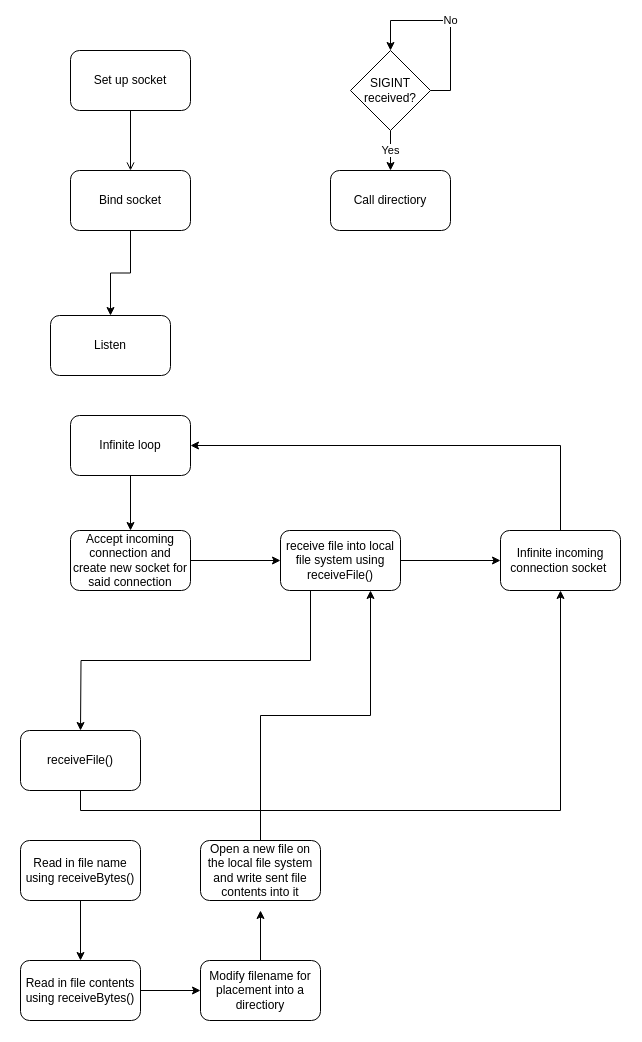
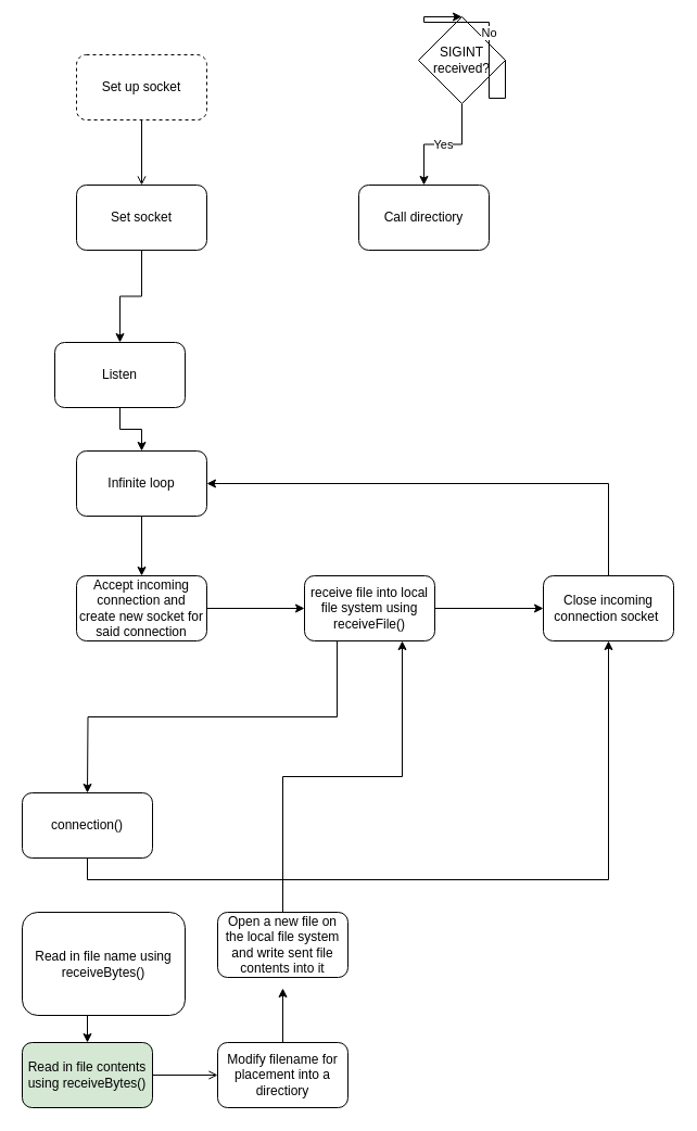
  <mxCell id="0" />
  <mxCell id="1" parent="0" />
  <mxCell id="2" style="edgeStyle=orthogonalEdgeStyle;rounded=0;orthogonalLoop=1;jettySize=auto;html=1;exitX=0.5;exitY=1;exitDx=0;exitDy=0;entryX=0.5;entryY=0;entryDx=0;entryDy=0;endArrow=open;" edge="1" parent="1" source="3" target="5"><mxGeometry relative="1" as="geometry" /></mxCell>
- <mxCell id="3" value="Set up socket" style="rounded=1;whiteSpace=wrap;html=1;" vertex="1" parent="1"><mxGeometry x="70" y="50" width="120" height="60" as="geometry" /></mxCell>
+ <mxCell id="3" value="Set up socket" style="rounded=1;whiteSpace=wrap;html=1;dashed=1;" vertex="1" parent="1"><mxGeometry x="70" y="50" width="120" height="60" as="geometry" /></mxCell>
  <mxCell id="4" style="edgeStyle=orthogonalEdgeStyle;rounded=0;orthogonalLoop=1;jettySize=auto;html=1;exitX=0.5;exitY=1;exitDx=0;exitDy=0;entryX=0.5;entryY=0;entryDx=0;entryDy=0;" edge="1" parent="1" source="5" target="7"><mxGeometry relative="1" as="geometry" /></mxCell>
- <mxCell id="5" value="Bind socket" style="rounded=1;whiteSpace=wrap;html=1;" vertex="1" parent="1"><mxGeometry x="70" y="170" width="120" height="60" as="geometry" /></mxCell>
+ <mxCell id="5" value="Set socket" style="rounded=1;whiteSpace=wrap;html=1;" vertex="1" parent="1"><mxGeometry x="70" y="170" width="120" height="60" as="geometry" /></mxCell>
+ <mxCell id="6" style="edgeStyle=orthogonalEdgeStyle;rounded=0;orthogonalLoop=1;jettySize=auto;html=1;exitX=0.5;exitY=1;exitDx=0;exitDy=0;entryX=0.5;entryY=0;entryDx=0;entryDy=0;" edge="1" parent="1" source="7" target="13"><mxGeometry relative="1" as="geometry" /></mxCell>
  <mxCell id="7" value="Listen" style="rounded=1;whiteSpace=wrap;html=1;" vertex="1" parent="1"><mxGeometry x="50" y="315" width="120" height="60" as="geometry" /></mxCell>
  <mxCell id="8" value="Yes" style="edgeStyle=orthogonalEdgeStyle;rounded=0;orthogonalLoop=1;jettySize=auto;html=1;exitX=0.5;exitY=1;exitDx=0;exitDy=0;entryX=0.5;entryY=0;entryDx=0;entryDy=0;" edge="1" parent="1" source="9" target="11"><mxGeometry relative="1" as="geometry" /></mxCell>
- <mxCell id="9" value="SIGINT received?" style="rhombus;whiteSpace=wrap;html=1;" vertex="1" parent="1"><mxGeometry x="350" y="50" width="80" height="80" as="geometry" /></mxCell>
+ <mxCell id="9" value="SIGINT received?" style="rhombus;whiteSpace=wrap;html=1;" vertex="1" parent="1"><mxGeometry x="385" y="15" width="80" height="80" as="geometry" /></mxCell>
  <mxCell id="10" value="No" style="edgeStyle=orthogonalEdgeStyle;rounded=0;orthogonalLoop=1;jettySize=auto;html=1;exitX=1;exitY=0.5;exitDx=0;exitDy=0;entryX=0.5;entryY=0;entryDx=0;entryDy=0;" edge="1" parent="1" source="9" target="9"><mxGeometry relative="1" as="geometry"><Array as="points"><mxPoint x="450" y="90" /><mxPoint x="450" y="20" /><mxPoint x="390" y="20" /></Array></mxGeometry></mxCell>
  <mxCell id="11" value="Call directiory" style="rounded=1;whiteSpace=wrap;html=1;" vertex="1" parent="1"><mxGeometry x="330" y="170" width="120" height="60" as="geometry" /></mxCell>
  <mxCell id="12" style="edgeStyle=orthogonalEdgeStyle;rounded=0;orthogonalLoop=1;jettySize=auto;html=1;exitX=0.5;exitY=1;exitDx=0;exitDy=0;entryX=0.5;entryY=0;entryDx=0;entryDy=0;" edge="1" parent="1" source="13" target="15"><mxGeometry relative="1" as="geometry" /></mxCell>
  <mxCell id="13" value="Infinite loop" style="rounded=1;whiteSpace=wrap;html=1;" vertex="1" parent="1"><mxGeometry x="70" y="415" width="120" height="60" as="geometry" /></mxCell>
  <mxCell id="14" style="edgeStyle=orthogonalEdgeStyle;rounded=0;orthogonalLoop=1;jettySize=auto;html=1;exitX=1;exitY=0.5;exitDx=0;exitDy=0;entryX=0;entryY=0.5;entryDx=0;entryDy=0;" edge="1" parent="1" source="15" target="18"><mxGeometry relative="1" as="geometry" /></mxCell>
  <mxCell id="15" value="Accept incoming connection and create new socket for said connection" style="rounded=1;whiteSpace=wrap;html=1;" vertex="1" parent="1"><mxGeometry x="70" y="530" width="120" height="60" as="geometry" /></mxCell>
  <mxCell id="16" style="edgeStyle=orthogonalEdgeStyle;rounded=0;orthogonalLoop=1;jettySize=auto;html=1;exitX=1;exitY=0.5;exitDx=0;exitDy=0;entryX=0;entryY=0.5;entryDx=0;entryDy=0;" edge="1" parent="1" source="18" target="20"><mxGeometry relative="1" as="geometry" /></mxCell>
  <mxCell id="17" style="edgeStyle=orthogonalEdgeStyle;rounded=0;orthogonalLoop=1;jettySize=auto;html=1;exitX=0.25;exitY=1;exitDx=0;exitDy=0;" edge="1" parent="1" source="18"><mxGeometry relative="1" as="geometry"><mxPoint x="80" y="730" as="targetPoint" /></mxGeometry></mxCell>
  <mxCell id="18" value="receive file into local file system using receiveFile()" style="rounded=1;whiteSpace=wrap;html=1;" vertex="1" parent="1"><mxGeometry x="280" y="530" width="120" height="60" as="geometry" /></mxCell>
  <mxCell id="19" style="edgeStyle=orthogonalEdgeStyle;rounded=0;orthogonalLoop=1;jettySize=auto;html=1;exitX=0.5;exitY=0;exitDx=0;exitDy=0;entryX=1;entryY=0.5;entryDx=0;entryDy=0;" edge="1" parent="1" source="20" target="13"><mxGeometry relative="1" as="geometry" /></mxCell>
- <mxCell id="20" value="Infinite incoming connection socket&amp;nbsp;" style="rounded=1;whiteSpace=wrap;html=1;" vertex="1" parent="1"><mxGeometry x="500" y="530" width="120" height="60" as="geometry" /></mxCell>
+ <mxCell id="20" value="Close incoming connection socket&amp;nbsp;" style="rounded=1;whiteSpace=wrap;html=1;" vertex="1" parent="1"><mxGeometry x="500" y="530" width="120" height="60" as="geometry" /></mxCell>
  <mxCell id="21" style="edgeStyle=orthogonalEdgeStyle;rounded=0;orthogonalLoop=1;jettySize=auto;html=1;exitX=0.5;exitY=1;exitDx=0;exitDy=0;" edge="1" parent="1" source="22" target="20"><mxGeometry relative="1" as="geometry" /></mxCell>
- <mxCell id="22" value="receiveFile()" style="rounded=1;whiteSpace=wrap;html=1;" vertex="1" parent="1"><mxGeometry x="20" y="730" width="120" height="60" as="geometry" /></mxCell>
+ <mxCell id="22" value="connection()" style="rounded=1;whiteSpace=wrap;html=1;" vertex="1" parent="1"><mxGeometry x="20" y="730" width="120" height="60" as="geometry" /></mxCell>
  <mxCell id="23" style="edgeStyle=orthogonalEdgeStyle;rounded=0;orthogonalLoop=1;jettySize=auto;html=1;exitX=0.5;exitY=1;exitDx=0;exitDy=0;entryX=0.5;entryY=0;entryDx=0;entryDy=0;" edge="1" parent="1" source="24" target="26"><mxGeometry relative="1" as="geometry" /></mxCell>
- <mxCell id="24" value="Read in file name using receiveBytes()" style="rounded=1;whiteSpace=wrap;html=1;" vertex="1" parent="1"><mxGeometry x="20" y="840" width="120" height="60" as="geometry" /></mxCell>
- <mxCell id="25" style="edgeStyle=orthogonalEdgeStyle;rounded=0;orthogonalLoop=1;jettySize=auto;html=1;exitX=1;exitY=0.5;exitDx=0;exitDy=0;entryX=0;entryY=0.5;entryDx=0;entryDy=0;" edge="1" parent="1" source="26" target="28"><mxGeometry relative="1" as="geometry" /></mxCell>
- <mxCell id="26" value="Read in file contents using receiveBytes()" style="rounded=1;whiteSpace=wrap;html=1;" vertex="1" parent="1"><mxGeometry x="20" y="960" width="120" height="60" as="geometry" /></mxCell>
+ <mxCell id="24" value="Read in file name using receiveBytes()" style="rounded=1;whiteSpace=wrap;html=1;" vertex="1" parent="1"><mxGeometry x="20" y="840" width="150" height="95" as="geometry" /></mxCell>
+ <mxCell id="25" style="edgeStyle=orthogonalEdgeStyle;rounded=0;orthogonalLoop=1;jettySize=auto;html=1;exitX=1;exitY=0.5;exitDx=0;exitDy=0;entryX=0;entryY=0.5;entryDx=0;entryDy=0;endArrow=open;" edge="1" parent="1" source="26" target="28"><mxGeometry relative="1" as="geometry" /></mxCell>
+ <mxCell id="26" value="Read in file contents using receiveBytes()" style="rounded=1;whiteSpace=wrap;html=1;fillColor=#d5e8d4;" vertex="1" parent="1"><mxGeometry x="20" y="960" width="120" height="60" as="geometry" /></mxCell>
  <mxCell id="27" style="edgeStyle=orthogonalEdgeStyle;rounded=0;orthogonalLoop=1;jettySize=auto;html=1;exitX=0.5;exitY=0;exitDx=0;exitDy=0;" edge="1" parent="1" source="28"><mxGeometry relative="1" as="geometry"><mxPoint x="260" y="910" as="targetPoint" /></mxGeometry></mxCell>
  <mxCell id="28" value="Modify filename for placement into a directiory" style="rounded=1;whiteSpace=wrap;html=1;" vertex="1" parent="1"><mxGeometry x="200" y="960" width="120" height="60" as="geometry" /></mxCell>
  <mxCell id="29" style="edgeStyle=orthogonalEdgeStyle;rounded=0;orthogonalLoop=1;jettySize=auto;html=1;exitX=0.5;exitY=0;exitDx=0;exitDy=0;entryX=0.75;entryY=1;entryDx=0;entryDy=0;" edge="1" parent="1" source="30" target="18"><mxGeometry relative="1" as="geometry" /></mxCell>
  <mxCell id="30" value="Open a new file on the local file system and write sent file contents into it" style="rounded=1;whiteSpace=wrap;html=1;" vertex="1" parent="1"><mxGeometry x="200" y="840" width="120" height="60" as="geometry" /></mxCell>
